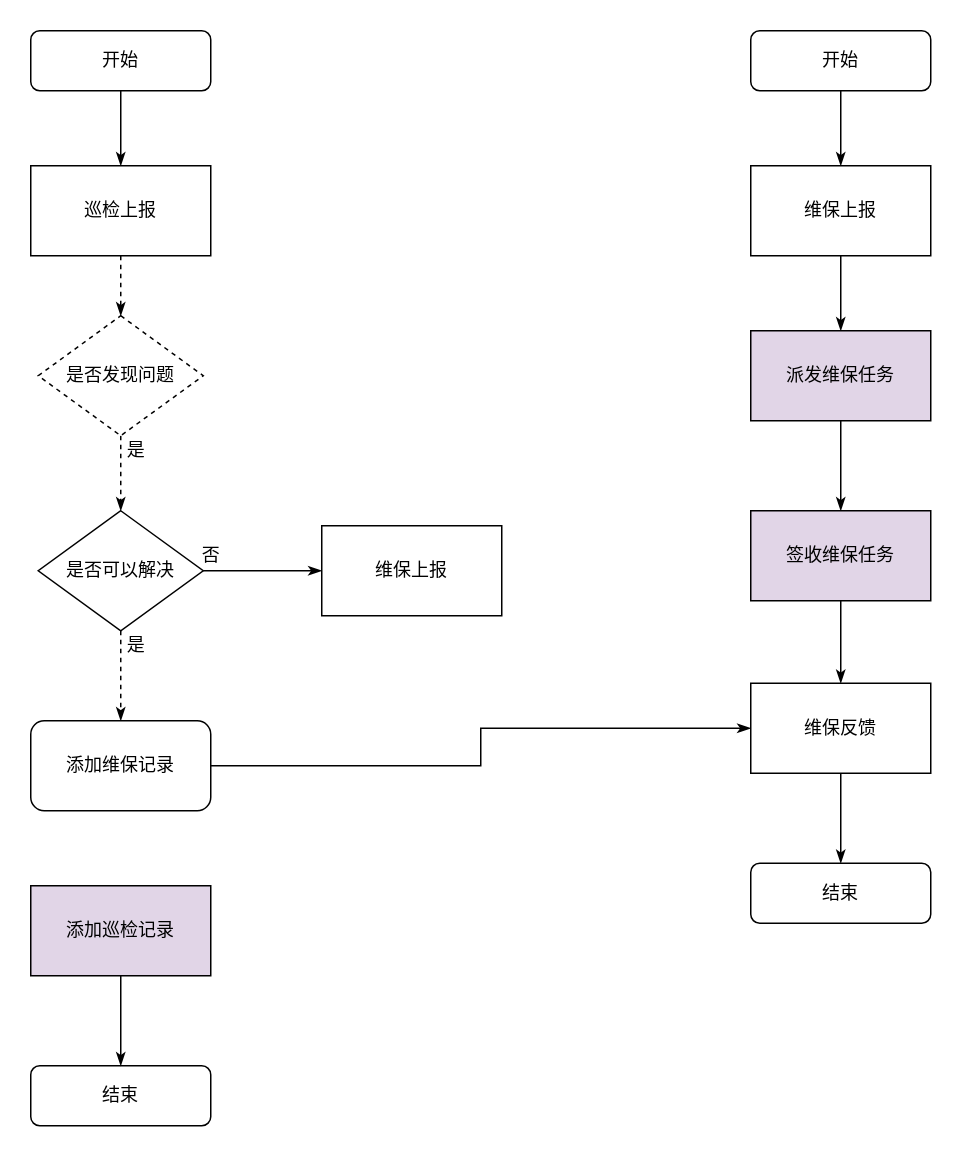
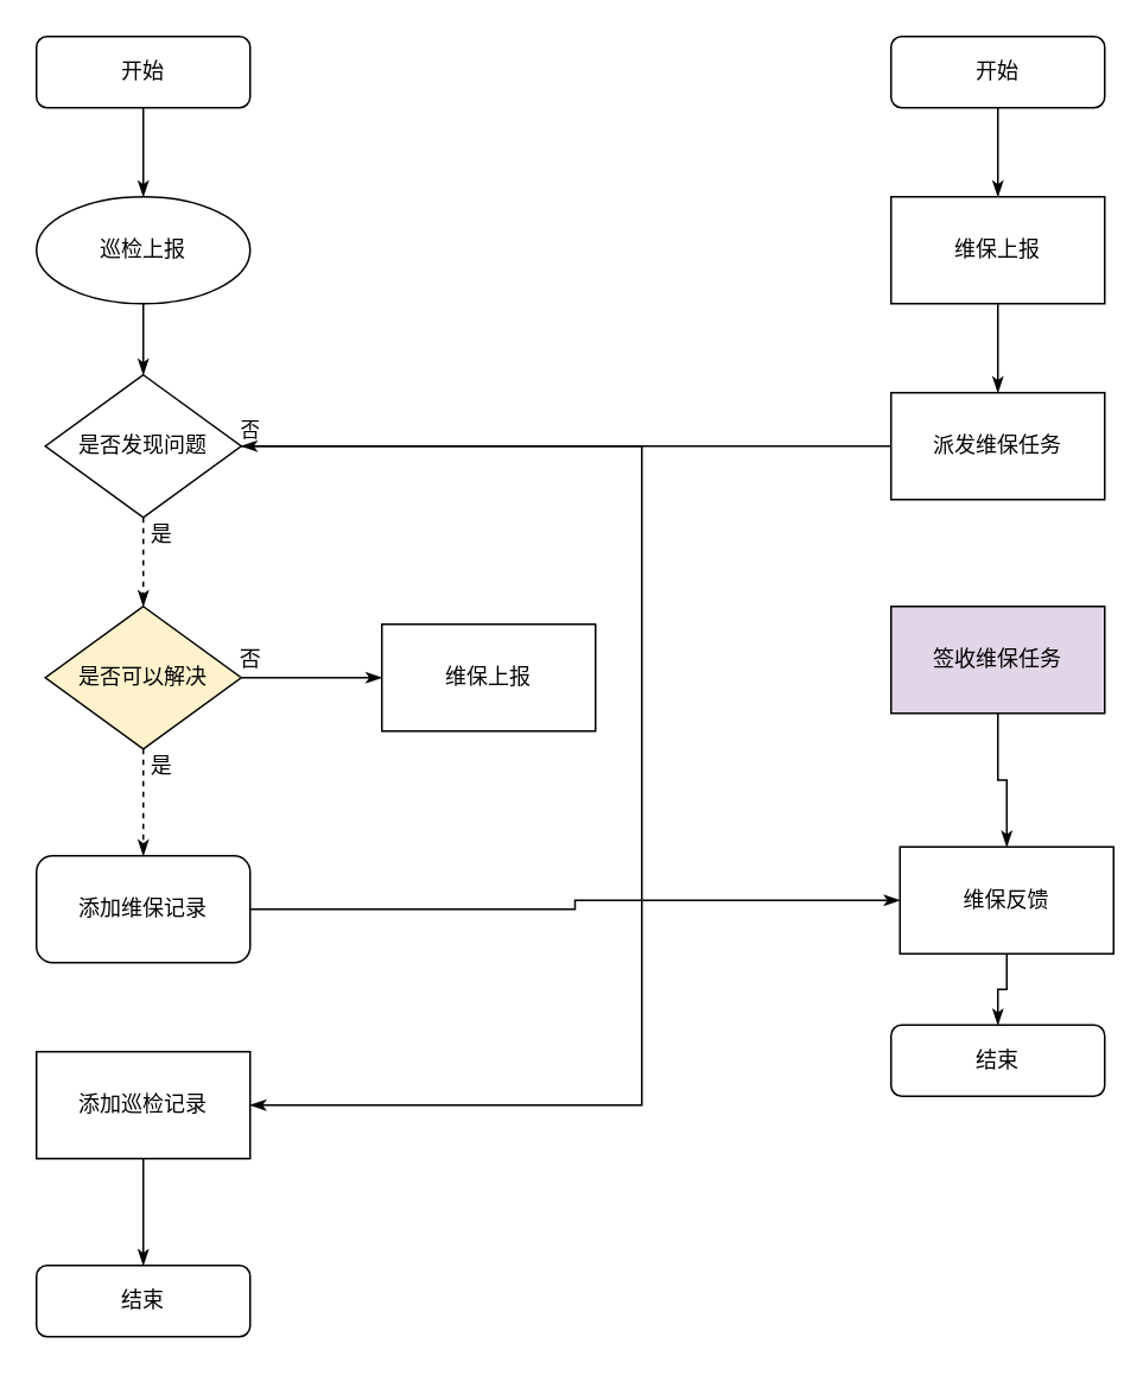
  <mxCell id="0" />
  <mxCell id="1" parent="0" />
  <mxCell id="2" style="edgeStyle=orthogonalEdgeStyle;rounded=0;orthogonalLoop=1;jettySize=auto;html=1;entryX=0.5;entryY=0;entryDx=0;entryDy=0;endArrow=classicThin;endFill=1;" edge="1" parent="1" source="3" target="6"><mxGeometry relative="1" as="geometry" /></mxCell>
  <mxCell id="3" value="开始" style="rounded=1;whiteSpace=wrap;html=1;fontSize=12;glass=0;strokeWidth=1;shadow=0;" parent="1" vertex="1"><mxGeometry x="20" y="20" width="120" height="40" as="geometry" /></mxCell>
  <mxCell id="4" value="结束" style="rounded=1;whiteSpace=wrap;html=1;fontSize=12;glass=0;strokeWidth=1;shadow=0;" parent="1" vertex="1"><mxGeometry x="20" y="710" width="120" height="40" as="geometry" /></mxCell>
- <mxCell id="5" style="edgeStyle=orthogonalEdgeStyle;rounded=0;orthogonalLoop=1;jettySize=auto;html=1;entryX=0.5;entryY=0;entryDx=0;entryDy=0;endArrow=classicThin;endFill=1;dashed=1;" edge="1" parent="1" source="6" target="10"><mxGeometry relative="1" as="geometry" /></mxCell>
- <mxCell id="6" value="巡检上报" style="rounded=0;whiteSpace=wrap;html=1;" vertex="1" parent="1"><mxGeometry x="20" y="110" width="120" height="60" as="geometry" /></mxCell>
+ <mxCell id="5" style="edgeStyle=orthogonalEdgeStyle;rounded=0;orthogonalLoop=1;jettySize=auto;html=1;entryX=0.5;entryY=0;entryDx=0;entryDy=0;endArrow=classicThin;endFill=1;" edge="1" parent="1" source="6" target="10"><mxGeometry relative="1" as="geometry" /></mxCell>
+ <mxCell id="6" value="巡检上报" style="ellipse;whiteSpace=wrap;html=1;" vertex="1" parent="1"><mxGeometry x="20" y="110" width="120" height="60" as="geometry" /></mxCell>
+ <mxCell id="7" style="edgeStyle=orthogonalEdgeStyle;rounded=0;orthogonalLoop=1;jettySize=auto;html=1;entryX=1;entryY=0.5;entryDx=0;entryDy=0;endArrow=classicThin;endFill=1;exitX=1;exitY=0.5;exitDx=0;exitDy=0;" edge="1" parent="1" source="10" target="17"><mxGeometry relative="1" as="geometry"><Array as="points"><mxPoint x="360" y="250" /><mxPoint x="360" y="620" /></Array></mxGeometry></mxCell>
+ <mxCell id="8" value="否" style="edgeLabel;html=1;align=center;verticalAlign=middle;resizable=0;points=[];" vertex="1" connectable="0" parent="7"><mxGeometry x="-0.896" y="-3" relative="1" as="geometry"><mxPoint x="-37.35" y="-13" as="offset" /></mxGeometry></mxCell>
  <mxCell id="9" style="edgeStyle=orthogonalEdgeStyle;rounded=0;orthogonalLoop=1;jettySize=auto;html=1;entryX=0.5;entryY=0;entryDx=0;entryDy=0;endArrow=classicThin;endFill=1;dashed=1;" edge="1" parent="1" source="10" target="13"><mxGeometry relative="1" as="geometry" /></mxCell>
- <mxCell id="10" value="是否发现问题" style="rhombus;whiteSpace=wrap;html=1;dashed=1;" vertex="1" parent="1"><mxGeometry x="25" y="210" width="110" height="80" as="geometry" /></mxCell>
+ <mxCell id="10" value="是否发现问题" style="rhombus;whiteSpace=wrap;html=1;" vertex="1" parent="1"><mxGeometry x="25" y="210" width="110" height="80" as="geometry" /></mxCell>
  <mxCell id="11" style="edgeStyle=orthogonalEdgeStyle;rounded=0;orthogonalLoop=1;jettySize=auto;html=1;entryX=0.5;entryY=0;entryDx=0;entryDy=0;endArrow=classicThin;endFill=1;dashed=1;" edge="1" parent="1" source="13" target="15"><mxGeometry relative="1" as="geometry" /></mxCell>
  <mxCell id="12" style="edgeStyle=orthogonalEdgeStyle;rounded=0;orthogonalLoop=1;jettySize=auto;html=1;endArrow=classicThin;endFill=1;" edge="1" parent="1" source="13" target="20"><mxGeometry relative="1" as="geometry" /></mxCell>
- <mxCell id="13" value="是否可以解决" style="rhombus;whiteSpace=wrap;html=1;" vertex="1" parent="1"><mxGeometry x="25" y="340" width="110" height="80" as="geometry" /></mxCell>
+ <mxCell id="13" value="是否可以解决" style="rhombus;whiteSpace=wrap;html=1;fillColor=#fff2cc;" vertex="1" parent="1"><mxGeometry x="25" y="340" width="110" height="80" as="geometry" /></mxCell>
  <mxCell id="14" style="edgeStyle=orthogonalEdgeStyle;rounded=0;orthogonalLoop=1;jettySize=auto;html=1;endArrow=classicThin;endFill=1;" edge="1" parent="1" source="15" target="31"><mxGeometry relative="1" as="geometry" /></mxCell>
  <mxCell id="15" value="添加维保记录" style="whiteSpace=wrap;html=1;rounded=1;" vertex="1" parent="1"><mxGeometry x="20" y="480" width="120" height="60" as="geometry" /></mxCell>
  <mxCell id="16" style="edgeStyle=orthogonalEdgeStyle;rounded=0;orthogonalLoop=1;jettySize=auto;html=1;endArrow=classicThin;endFill=1;" edge="1" parent="1" source="17" target="4"><mxGeometry relative="1" as="geometry" /></mxCell>
- <mxCell id="17" value="添加巡检记录" style="rounded=0;whiteSpace=wrap;html=1;fillColor=#e1d5e7;" vertex="1" parent="1"><mxGeometry x="20" y="590" width="120" height="60" as="geometry" /></mxCell>
+ <mxCell id="17" value="添加巡检记录" style="rounded=0;whiteSpace=wrap;html=1;" vertex="1" parent="1"><mxGeometry x="20" y="590" width="120" height="60" as="geometry" /></mxCell>
  <mxCell id="18" value="是" style="text;html=1;align=center;verticalAlign=middle;resizable=0;points=[];autosize=1;" vertex="1" parent="1"><mxGeometry x="75" y="290" width="30" height="20" as="geometry" /></mxCell>
  <mxCell id="19" value="是" style="text;html=1;align=center;verticalAlign=middle;resizable=0;points=[];autosize=1;" vertex="1" parent="1"><mxGeometry x="75" y="420" width="30" height="20" as="geometry" /></mxCell>
  <mxCell id="20" value="维保上报" style="rounded=0;whiteSpace=wrap;html=1;" vertex="1" parent="1"><mxGeometry x="214" y="350" width="120" height="60" as="geometry" /></mxCell>
  <mxCell id="21" value="否" style="text;html=1;align=center;verticalAlign=middle;resizable=0;points=[];autosize=1;" vertex="1" parent="1"><mxGeometry x="125" y="360" width="30" height="20" as="geometry" /></mxCell>
  <mxCell id="22" style="edgeStyle=orthogonalEdgeStyle;rounded=0;orthogonalLoop=1;jettySize=auto;html=1;entryX=0.5;entryY=0;entryDx=0;entryDy=0;endArrow=classicThin;endFill=1;" edge="1" parent="1" source="23" target="25"><mxGeometry relative="1" as="geometry" /></mxCell>
  <mxCell id="23" value="开始" style="rounded=1;whiteSpace=wrap;html=1;fontSize=12;glass=0;strokeWidth=1;shadow=0;" vertex="1" parent="1"><mxGeometry x="500" y="20" width="120" height="40" as="geometry" /></mxCell>
  <mxCell id="24" style="edgeStyle=orthogonalEdgeStyle;rounded=0;orthogonalLoop=1;jettySize=auto;html=1;entryX=0.5;entryY=0;entryDx=0;entryDy=0;endArrow=classicThin;endFill=1;" edge="1" parent="1" source="25" target="27"><mxGeometry relative="1" as="geometry" /></mxCell>
  <mxCell id="25" value="维保上报" style="rounded=0;whiteSpace=wrap;html=1;" vertex="1" parent="1"><mxGeometry x="500" y="110" width="120" height="60" as="geometry" /></mxCell>
- <mxCell id="26" style="edgeStyle=orthogonalEdgeStyle;rounded=0;orthogonalLoop=1;jettySize=auto;html=1;entryX=0.5;entryY=0;entryDx=0;entryDy=0;endArrow=classicThin;endFill=1;" edge="1" parent="1" source="27" target="29"><mxGeometry relative="1" as="geometry" /></mxCell>
- <mxCell id="27" value="派发维保任务" style="rounded=0;whiteSpace=wrap;html=1;fillColor=#e1d5e7;" vertex="1" parent="1"><mxGeometry x="500" y="220" width="120" height="60" as="geometry" /></mxCell>
+ <mxCell id="26" style="edgeStyle=orthogonalEdgeStyle;rounded=0;orthogonalLoop=1;jettySize=auto;html=1;endArrow=classicThin;endFill=1;" edge="1" parent="1" source="27" target="10"><mxGeometry relative="1" as="geometry" /></mxCell>
+ <mxCell id="27" value="派发维保任务" style="rounded=0;whiteSpace=wrap;html=1;" vertex="1" parent="1"><mxGeometry x="500" y="220" width="120" height="60" as="geometry" /></mxCell>
  <mxCell id="28" style="edgeStyle=orthogonalEdgeStyle;rounded=0;orthogonalLoop=1;jettySize=auto;html=1;endArrow=classicThin;endFill=1;" edge="1" parent="1" source="29" target="31"><mxGeometry relative="1" as="geometry" /></mxCell>
  <mxCell id="29" value="签收维保任务" style="rounded=0;whiteSpace=wrap;html=1;fillColor=#e1d5e7;" vertex="1" parent="1"><mxGeometry x="500" y="340" width="120" height="60" as="geometry" /></mxCell>
  <mxCell id="30" style="edgeStyle=orthogonalEdgeStyle;rounded=0;orthogonalLoop=1;jettySize=auto;html=1;entryX=0.5;entryY=0;entryDx=0;entryDy=0;endArrow=classicThin;endFill=1;" edge="1" parent="1" source="31" target="32"><mxGeometry relative="1" as="geometry" /></mxCell>
- <mxCell id="31" value="维保反馈" style="rounded=0;whiteSpace=wrap;html=1;" vertex="1" parent="1"><mxGeometry x="500" y="455" width="120" height="60" as="geometry" /></mxCell>
+ <mxCell id="31" value="维保反馈" style="rounded=0;whiteSpace=wrap;html=1;" vertex="1" parent="1"><mxGeometry x="505" y="475" width="120" height="60" as="geometry" /></mxCell>
  <mxCell id="32" value="结束" style="rounded=1;whiteSpace=wrap;html=1;fontSize=12;glass=0;strokeWidth=1;shadow=0;" vertex="1" parent="1"><mxGeometry x="500" y="575" width="120" height="40" as="geometry" /></mxCell>
